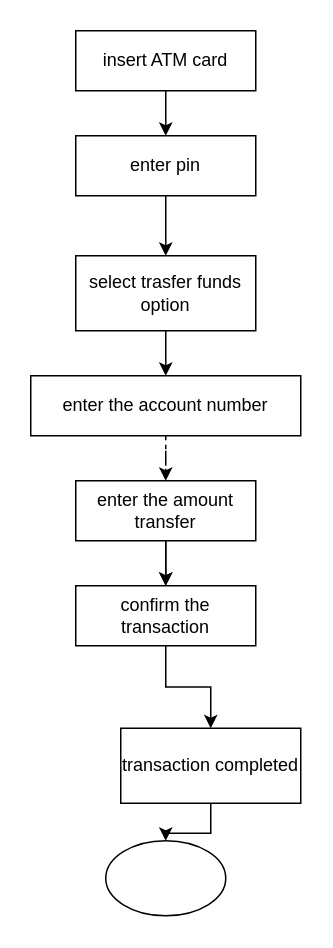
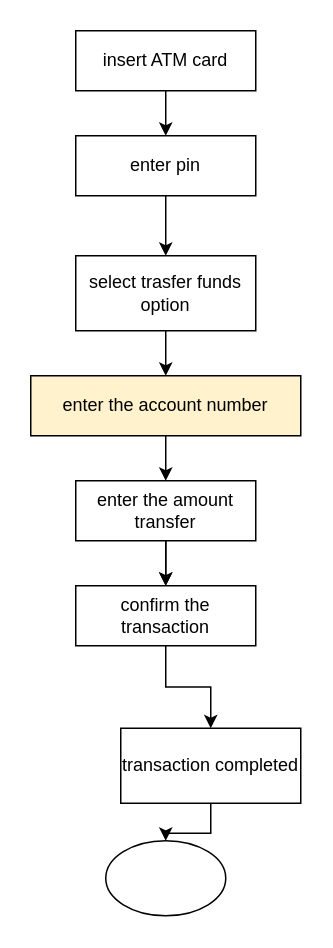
  <mxCell id="0" />
  <mxCell id="1" parent="0" />
  <mxCell id="2" value="" style="edgeStyle=orthogonalEdgeStyle;rounded=0;orthogonalLoop=1;jettySize=auto;html=1;" edge="1" parent="1" source="3" target="5"><mxGeometry relative="1" as="geometry" /></mxCell>
  <mxCell id="3" value="insert ATM card" style="whiteSpace=wrap;html=1;" vertex="1" parent="1"><mxGeometry x="50" y="20" width="120" height="40" as="geometry" /></mxCell>
  <mxCell id="4" value="" style="edgeStyle=orthogonalEdgeStyle;rounded=0;orthogonalLoop=1;jettySize=auto;html=1;" edge="1" parent="1" source="5" target="7"><mxGeometry relative="1" as="geometry" /></mxCell>
  <mxCell id="5" value="enter pin" style="whiteSpace=wrap;html=1;" vertex="1" parent="1"><mxGeometry x="50" y="90" width="120" height="40" as="geometry" /></mxCell>
  <mxCell id="6" value="" style="edgeStyle=orthogonalEdgeStyle;rounded=0;orthogonalLoop=1;jettySize=auto;html=1;" edge="1" parent="1" source="7" target="9"><mxGeometry relative="1" as="geometry" /></mxCell>
  <mxCell id="7" value="select trasfer funds option" style="whiteSpace=wrap;html=1;" vertex="1" parent="1"><mxGeometry x="50" y="170" width="120" height="50" as="geometry" /></mxCell>
- <mxCell id="8" value="" style="edgeStyle=orthogonalEdgeStyle;rounded=0;orthogonalLoop=1;jettySize=auto;html=1;dashed=1;" edge="1" parent="1" source="9" target="12"><mxGeometry relative="1" as="geometry" /></mxCell>
- <mxCell id="9" value="enter the account number" style="whiteSpace=wrap;html=1;" vertex="1" parent="1"><mxGeometry x="20" y="250" width="180" height="40" as="geometry" /></mxCell>
+ <mxCell id="8" value="" style="edgeStyle=orthogonalEdgeStyle;rounded=0;orthogonalLoop=1;jettySize=auto;html=1;" edge="1" parent="1" source="9" target="12"><mxGeometry relative="1" as="geometry" /></mxCell>
+ <mxCell id="9" value="enter the account number" style="whiteSpace=wrap;html=1;fillColor=#fff2cc;" vertex="1" parent="1"><mxGeometry x="20" y="250" width="180" height="40" as="geometry" /></mxCell>
  <mxCell id="10" value="" style="edgeStyle=orthogonalEdgeStyle;rounded=0;orthogonalLoop=1;jettySize=auto;html=1;" edge="1" parent="1" source="12" target="14"><mxGeometry relative="1" as="geometry" /></mxCell>
  <mxCell id="11" value="" style="edgeStyle=orthogonalEdgeStyle;rounded=0;orthogonalLoop=1;jettySize=auto;html=1;" edge="1" parent="1" source="12" target="14"><mxGeometry relative="1" as="geometry" /></mxCell>
  <mxCell id="12" value="enter the amount transfer" style="whiteSpace=wrap;html=1;" vertex="1" parent="1"><mxGeometry x="50" y="320" width="120" height="40" as="geometry" /></mxCell>
  <mxCell id="13" value="" style="edgeStyle=orthogonalEdgeStyle;rounded=0;orthogonalLoop=1;jettySize=auto;html=1;" edge="1" parent="1" source="14" target="16"><mxGeometry relative="1" as="geometry" /></mxCell>
  <mxCell id="14" value="confirm the transaction" style="whiteSpace=wrap;html=1;" vertex="1" parent="1"><mxGeometry x="50" y="390" width="120" height="40" as="geometry" /></mxCell>
  <mxCell id="15" value="" style="edgeStyle=orthogonalEdgeStyle;rounded=0;orthogonalLoop=1;jettySize=auto;html=1;" edge="1" parent="1" source="16" target="17"><mxGeometry relative="1" as="geometry" /></mxCell>
  <mxCell id="16" value="transaction completed" style="whiteSpace=wrap;html=1;" vertex="1" parent="1"><mxGeometry x="80" y="485" width="120" height="50" as="geometry" /></mxCell>
  <mxCell id="17" value="" style="ellipse;whiteSpace=wrap;html=1;" vertex="1" parent="1"><mxGeometry x="70" y="560" width="80" height="50" as="geometry" /></mxCell>
